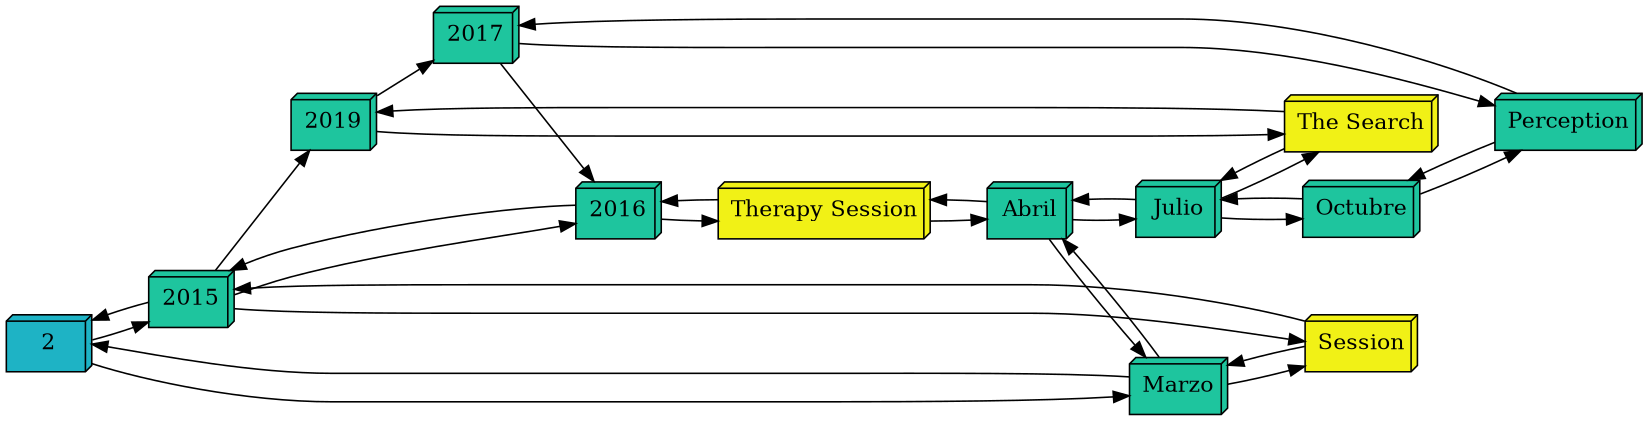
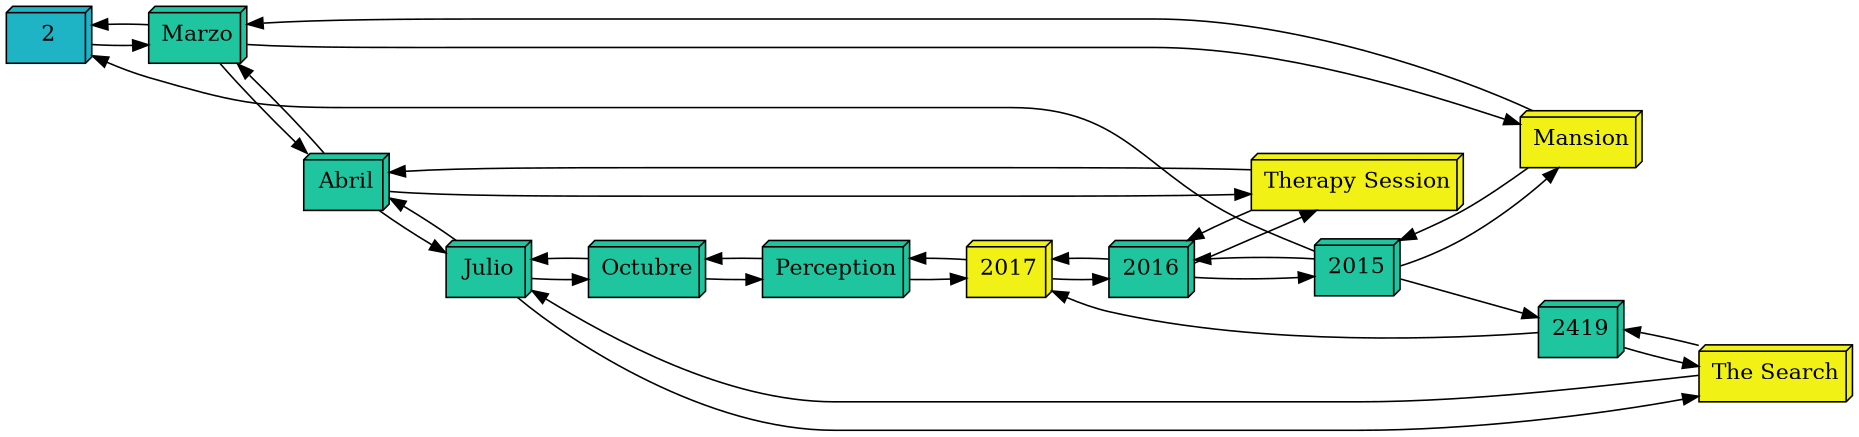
  digraph {
    rankdir=LR
    node [fillcolor="#1EC59E" shape=box3d style=filled]
    n1 [fillcolor="#1EB3C5" label=2]
    2015
    Marzo
-   Mansion [fillcolor="#F1F116" label=Session]
+   Mansion [fillcolor="#F1F116"]
    2016
-   2019
+   2019 [label=2419]
    Abril
    "Therapy Session" [fillcolor="#F1F116"]
-   2017
+   2017 [fillcolor="#F1F116"]
    Julio
    "The Search" [fillcolor="#F1F116"]
    Octubre
    Perception
-   n1 -> 2015
    n1 -> Marzo
    2015 -> n1
    2015 -> Mansion
    2015 -> 2016
    2015 -> 2019
    Marzo -> n1
    Marzo -> Mansion
    Marzo -> Abril
    Mansion -> 2015
    Mansion -> Marzo
    2016 -> 2015
    2016 -> "Therapy Session"
+   2016 -> 2017
    2019 -> 2017
    2019 -> "The Search"
    Abril -> Marzo
    Abril -> "Therapy Session"
    Abril -> Julio
    "Therapy Session" -> 2016
    "Therapy Session" -> Abril
    2017 -> 2016
    2017 -> Perception
    Julio -> Abril
    Julio -> "The Search"
    Julio -> Octubre
    "The Search" -> 2019
    "The Search" -> Julio
    Octubre -> Julio
    Octubre -> Perception
    Perception -> 2017
    Perception -> Octubre
  }
